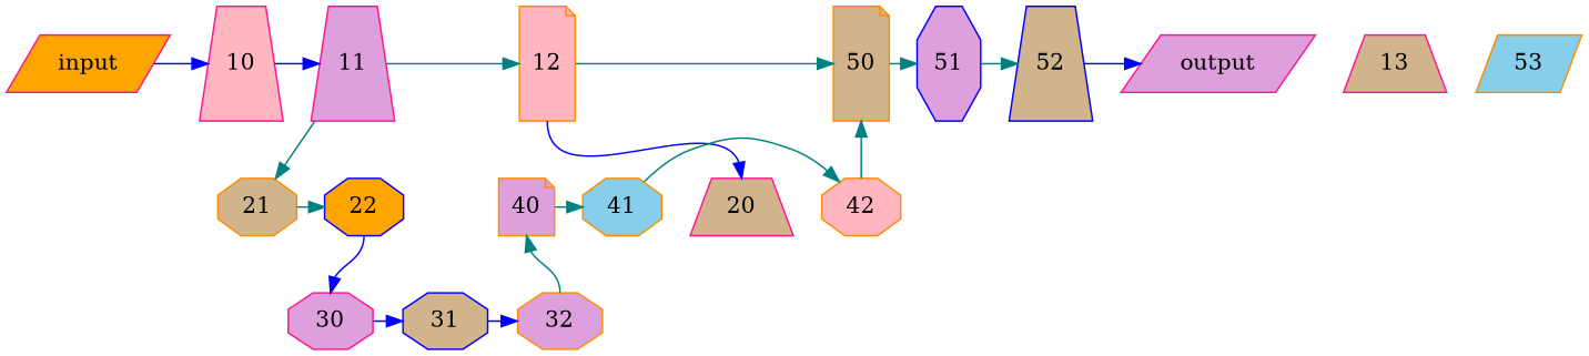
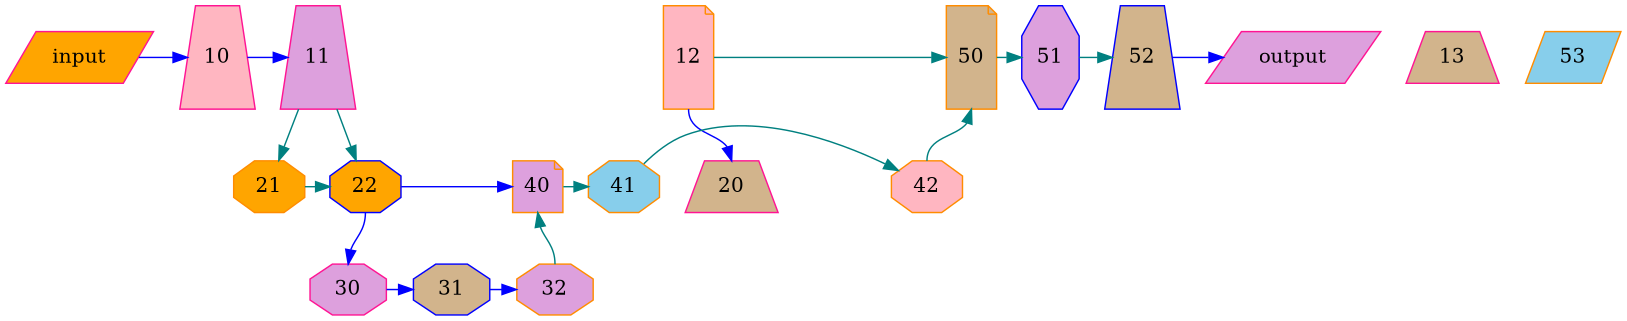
  digraph {
    node [color=darkorange fillcolor=plum shape=octagon style=filled]
    edge [color=teal]
    input [color=deeppink fillcolor=orange shape=parallelogram]
    output [color=deeppink shape=parallelogram]
    10 [color=deeppink fillcolor=lightpink height=1 shape=trapezium width=.1]
    11 [color=deeppink height=1 shape=trapezium width=.1]
    12 [fillcolor=lightpink height=1 shape=note width=.1]
    13 [color=deeppink fillcolor=tan shape=trapezium style="none,filled" width=.1]
    50 [fillcolor=tan height=1 shape=note width=.1]
    51 [color=blue height=1 width=.1]
    52 [color=blue fillcolor=tan height=1 shape=trapezium width=.1]
    53 [fillcolor=skyblue shape=parallelogram style="none,filled" width=.1]
    20 [color=deeppink fillcolor=tan height=.5 shape=trapezium width=.1]
-   21 [fillcolor=tan height=.5 width=.1]
+   21 [fillcolor=orange height=.5 width=.1]
    22 [color=blue fillcolor=orange height=.5 width=.1]
    40 [height=.5 shape=note width=.1]
    41 [fillcolor=skyblue height=.5 width=.1]
    42 [fillcolor=lightpink height=.5 width=.1]
    30 [color=deeppink height=.25 width=.1]
    31 [color=blue fillcolor=tan height=.25 width=.1]
    32 [height=.25 width=.1]
    subgraph sub_1 {
      rank=same
      input
      output
      10
      11
      12
      13
      50
      51
      52
      53
    }
    subgraph sub_2 {
      rank=same
      20
      21
      22
      40
      41
      42
    }
    subgraph sub_3 {
      rank=same
      30
      31
      32
    }
    input -> 10 [color=blue]
    10 -> 11 [color=blue]
-   11 -> 12
+   11 -> 22
    11 -> 21
    12 -> 50 [headport=w minlen=9]
    12 -> 20 [color=blue headport=n tailport=s]
    50 -> 51
    51 -> 52
    52 -> output [color=blue]
    21 -> 22
+   22 -> 40 [color=blue minlen=3]
    22 -> 30 [color=blue headport=n tailport=s]
    40 -> 41
    41 -> 42
    42 -> 50 [headport=s tailport=n]
    30 -> 31 [color=blue]
    31 -> 32 [color=blue]
    32 -> 40 [headport=s tailport=n]
  }
